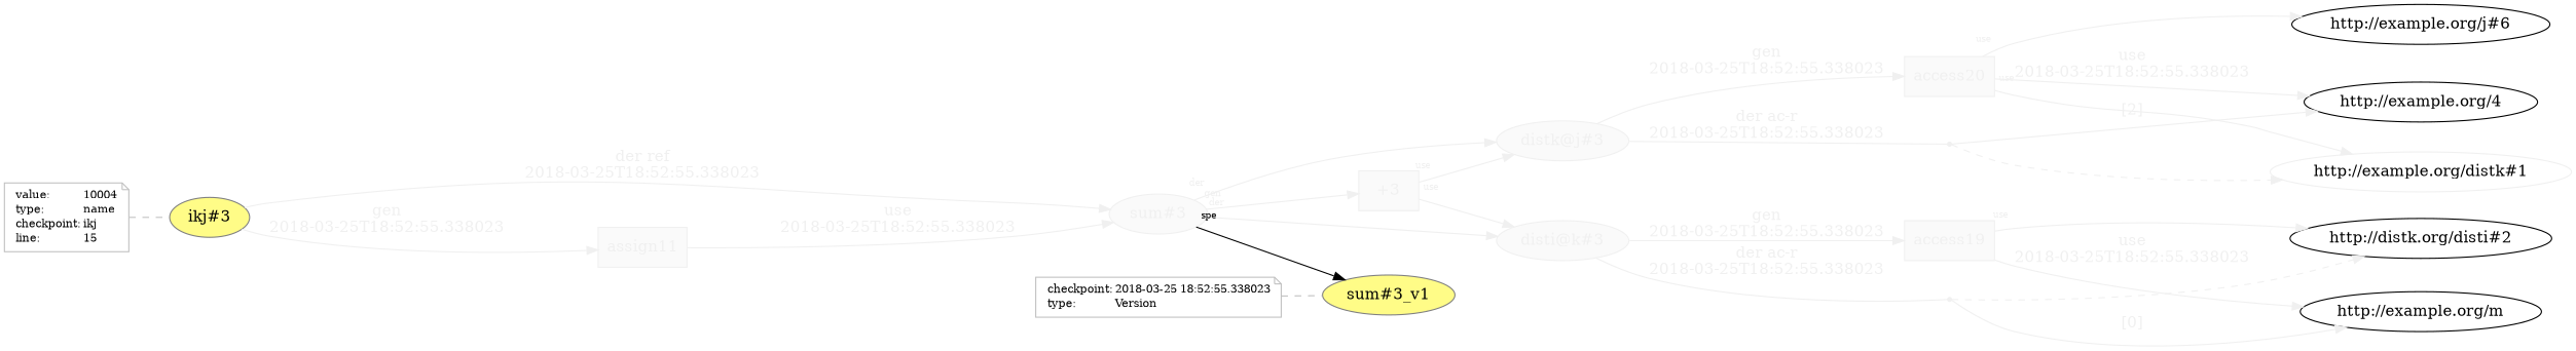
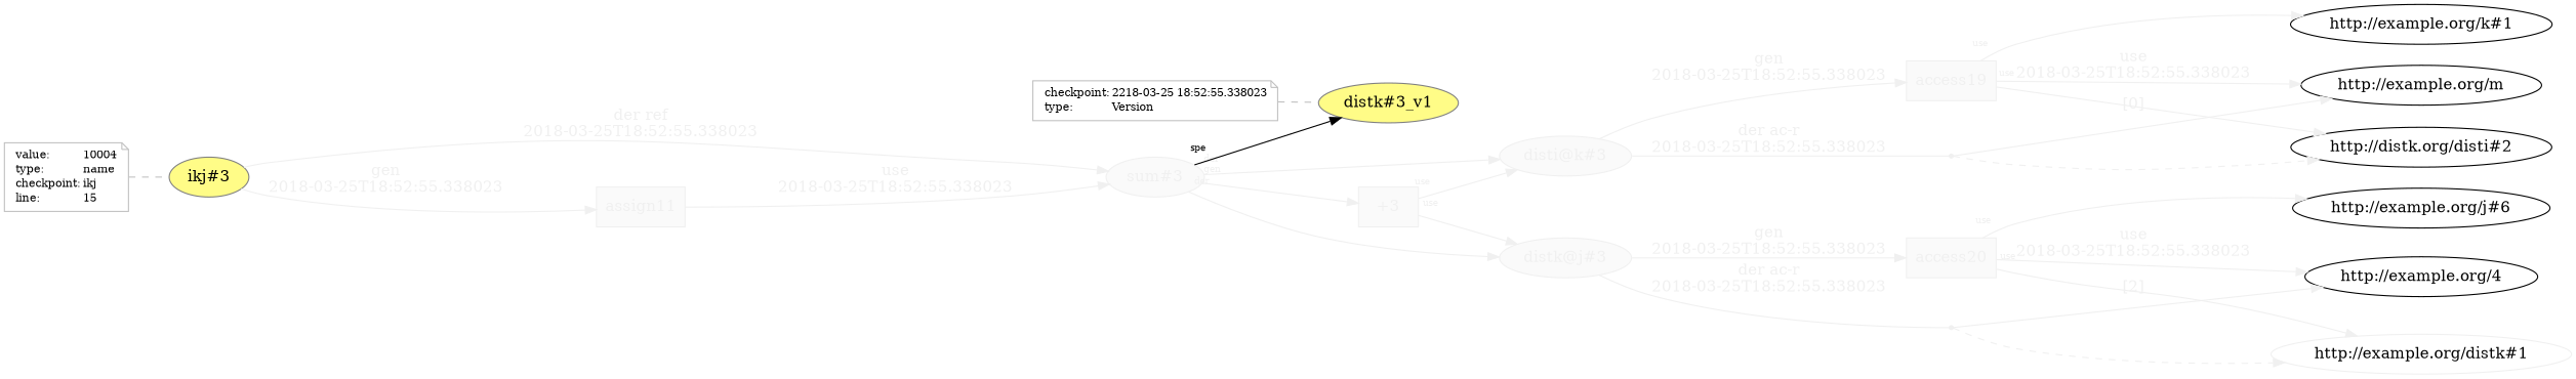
  digraph {
    rankdir=LR
    node [color="#F0F0F0" fontcolor="#F0F0F0"]
    edge [color="#F0F0F0" fontcolor="#F0F0F0" rotation=20]
    n1 [fillcolor="#FAFAFA" label="disti@k#3" style=filled]
    n2 [fillcolor="#FAFAFA" label=access19 shape=polygon sides=4 style=filled]
    bn0 [shape=point]
    n4 [label="http://distk.org/disti#2" color="" fontcolor=""]
    "http://example.org/m" [color="" fontcolor=""]
+   "http://example.org/k#1" [color="" fontcolor=""]
    n7 [fillcolor="#FAFAFA" label="distk@j#3" style=filled]
    n8 [fillcolor="#FAFAFA" label=access20 shape=polygon sides=4 style=filled]
    bn1 [shape=point]
    "http://example.org/distk#1" [fontcolor=""]
    "http://example.org/4" [color="" fontcolor=""]
    "http://example.org/j#6" [color="" fontcolor=""]
    n13 [fillcolor="#FAFAFA" label="sum#3" style=filled]
-   n14 [color="#808080" fillcolor="#FFFC87" label="sum#3_v1" style=filled fontcolor=""]
+   n14 [color="#808080" fillcolor="#FFFC87" label="distk#3_v1" style=filled fontcolor=""]
    n15 [fillcolor="#FAFAFA" label="+3" shape=polygon sides=4 style=filled]
-   n16 [color=gray fontcolor=black fontsize=10 label=<<TABLE cellpadding="0" border="0"> 	<TR> 	    <TD align="left">checkpoint:</TD> 	    <TD align="left">2018-03-25 18:52:55.338023</TD> 	</TR> 	<TR> 	    <TD align="left">type:</TD> 	    <TD align="left">Version</TD> 	</TR> </TABLE>> shape=note]
+   n16 [color=gray fontcolor=black fontsize=10 label=<<TABLE cellpadding="0" border="0"> 	<TR> 	    <TD align="left">checkpoint:</TD> 	    <TD align="left">2218-03-25 18:52:55.338023</TD> 	</TR> 	<TR> 	    <TD align="left">type:</TD> 	    <TD align="left">Version</TD> 	</TR> </TABLE>> shape=note]
    n17 [color="#808080" fillcolor="#FFFC87" label="ikj#3" style=filled fontcolor=""]
    n18 [fillcolor="#FAFAFA" label=assign11 shape=polygon sides=4 style=filled]
    n19 [color=gray fontcolor=black fontsize=10 label=<<TABLE cellpadding="0" border="0"> 	<TR> 	    <TD align="left">value:</TD> 	    <TD align="left">10004</TD> 	</TR> 	<TR> 	    <TD align="left">type:</TD> 	    <TD align="left">name</TD> 	</TR> 	<TR> 	    <TD align="left">checkpoint:</TD> 	    <TD align="left">ikj</TD> 	</TR> 	<TR> 	    <TD align="left">line:</TD> 	    <TD align="left">15</TD> 	</TR> </TABLE>> shape=note]
    n1 -> n2 [angle=60.0 distance=1.5 fontsize=14 label="gen\n2018-03-25T18:52:55.338023"]
    n1 -> bn0 [angle=60.0 arrowhead=none distance=1.5 fontsize=14 label="der ac-r\n2018-03-25T18:52:55.338023"]
    n2 -> n4 [labelangle=60.0 labeldistance=1.5 labelfontsize=8 taillabel=use]
    n2 -> "http://example.org/m" [angle=60.0 distance=1.5 fontsize=14 label="use\n2018-03-25T18:52:55.338023"]
+   n2 -> "http://example.org/k#1" [labelangle=60.0 labeldistance=1.5 labelfontsize=8 taillabel=use]
    bn0 -> n4 [style=dashed rotation=""]
    bn0 -> "http://example.org/m" [angle=60.0 distance=1.5 fontsize=14 label="[0]"]
    n7 -> n8 [angle=60.0 distance=1.5 fontsize=14 label="gen\n2018-03-25T18:52:55.338023"]
    n7 -> bn1 [angle=60.0 arrowhead=none distance=1.5 fontsize=14 label="der ac-r\n2018-03-25T18:52:55.338023"]
    n8 -> "http://example.org/distk#1" [labelangle=60.0 labeldistance=1.5 labelfontsize=8 taillabel=use]
    n8 -> "http://example.org/4" [angle=60.0 distance=1.5 fontsize=14 label="use\n2018-03-25T18:52:55.338023"]
    n8 -> "http://example.org/j#6" [labelangle=60.0 labeldistance=1.5 labelfontsize=8 taillabel=use]
    bn1 -> "http://example.org/distk#1" [style=dashed rotation=""]
    bn1 -> "http://example.org/4" [angle=60.0 distance=1.5 fontsize=14 label="[2]"]
    n13 -> n1 [labelangle=60.0 labeldistance=1.5 labelfontsize=8 taillabel=der]
    n13 -> n7 [labelangle=60.0 labeldistance=1.5 labelfontsize=8 taillabel=der]
    n13 -> n14 [labelangle=60.0 labeldistance=1.5 labelfontsize=8 taillabel=spe color="" fontcolor=""]
    n13 -> n15 [labelangle=60.0 labeldistance=1.5 labelfontsize=8 taillabel=gen]
    n15 -> n1 [labelangle=60.0 labeldistance=1.5 labelfontsize=8 taillabel=use]
    n15 -> n7 [labelangle=60.0 labeldistance=1.5 labelfontsize=8 taillabel=use]
    n16 -> n14 [arrowhead=none color=gray style=dashed fontcolor="" rotation=""]
    n17 -> n13 [angle=60.0 distance=1.5 fontsize=14 label="der ref\n2018-03-25T18:52:55.338023"]
    n17 -> n18 [angle=60.0 distance=1.5 fontsize=14 label="gen\n2018-03-25T18:52:55.338023"]
    n18 -> n13 [angle=60.0 distance=1.5 fontsize=14 label="use\n2018-03-25T18:52:55.338023"]
    n19 -> n17 [arrowhead=none color=gray style=dashed fontcolor="" rotation=""]
  }
